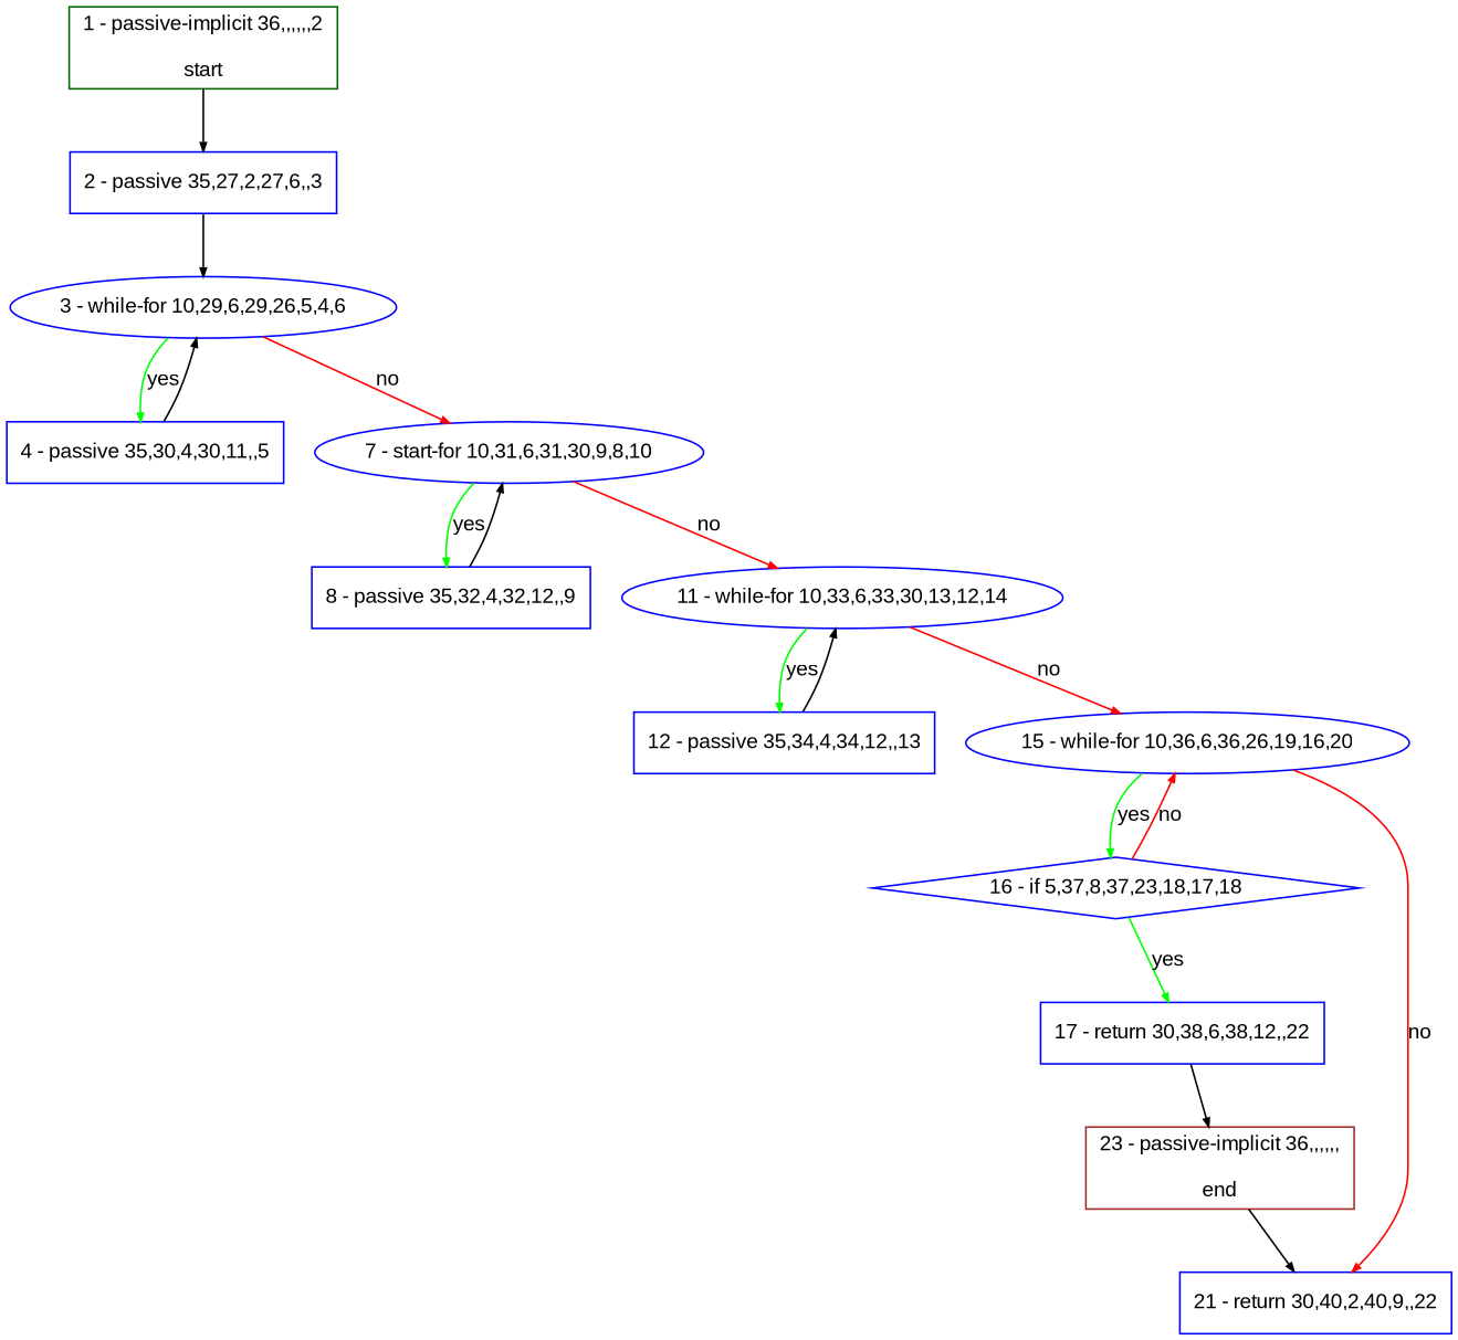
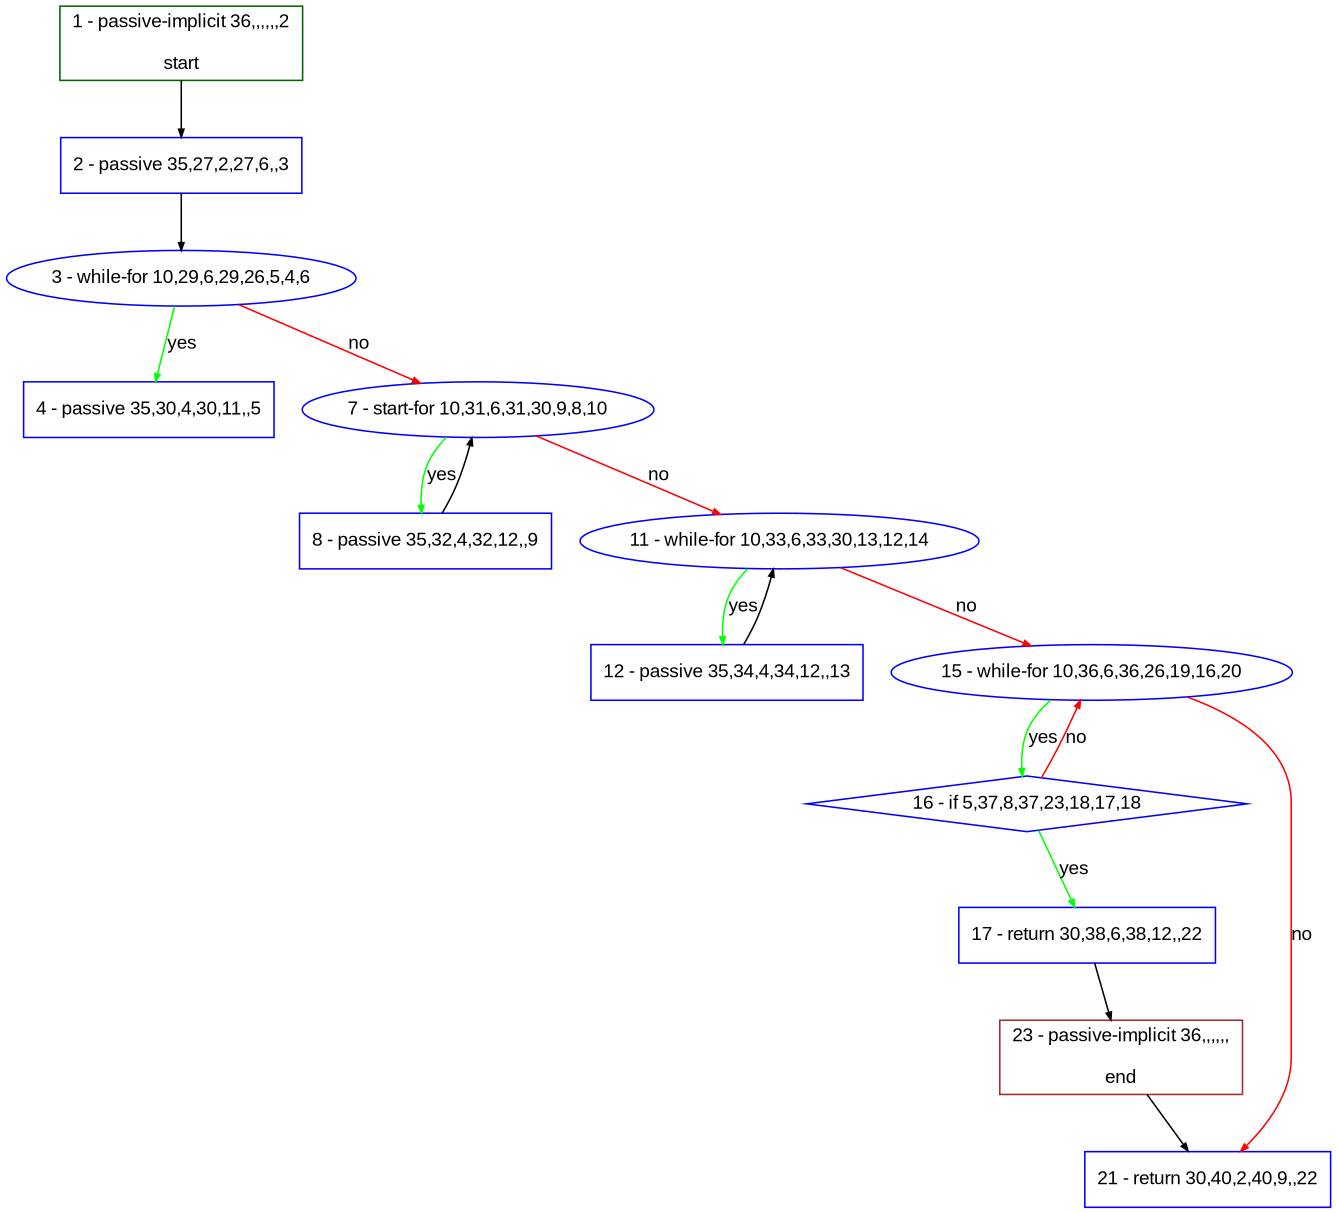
  digraph {
    bgcolor=white
    compound=true
    fillcolor="#FFFFCC"
    fontname=Arial
    fontsize=12
    pack=true
    packmode=clust
    style="rounded,filled"
    node [color="#0000ff" compound=true fillcolor="#ffffff" fixedsize=false fontname=Arial fontsize=12 node_initialized=no shape=box style=filled]
    edge [arrowhead=normal arrowsize=0.5 arrowtail=none color="#000000" compound=true dir=forward fontcolor=black fontname=Arial fontsize=12]
    n1 [label="2 - passive 35,27,2,27,6,,3"]
    n2 [label="3 - while-for 10,29,6,29,26,5,4,6" shape=oval]
    n3 [label="4 - passive 35,30,4,30,11,,5"]
    n4 [label="7 - start-for 10,31,6,31,30,9,8,10" shape=oval]
    n5 [color="#006400" label="1 - passive-implicit 36,,,,,,2\n\nstart"]
    n6 [label="8 - passive 35,32,4,32,12,,9"]
    n7 [label="11 - while-for 10,33,6,33,30,13,12,14" shape=oval]
    n8 [label="12 - passive 35,34,4,34,12,,13"]
    n9 [label="15 - while-for 10,36,6,36,26,19,16,20" shape=oval]
    n10 [label="16 - if 5,37,8,37,23,18,17,18" shape=diamond]
    n11 [label="21 - return 30,40,2,40,9,,22"]
    n12 [label="17 - return 30,38,6,38,12,,22"]
    n13 [color="#a52a2a" label="23 - passive-implicit 36,,,,,,\n\nend"]
    n1 -> n2
    n2 -> n3 [color="#00ff00" label=yes]
    n2 -> n4 [color="#ff0000" label=no]
-   n3 -> n2
    n4 -> n6 [color="#00ff00" label=yes]
    n4 -> n7 [color="#ff0000" label=no]
    n5 -> n1
    n6 -> n4
    n7 -> n8 [color="#00ff00" label=yes]
    n7 -> n9 [color="#ff0000" label=no]
    n8 -> n7
    n9 -> n10 [color="#00ff00" label=yes]
    n9 -> n11 [color="#ff0000" label=no]
    n10 -> n9 [color="#ff0000" label=no]
    n10 -> n12 [color="#00ff00" label=yes]
    n12 -> n13
    n13 -> n11
  }
